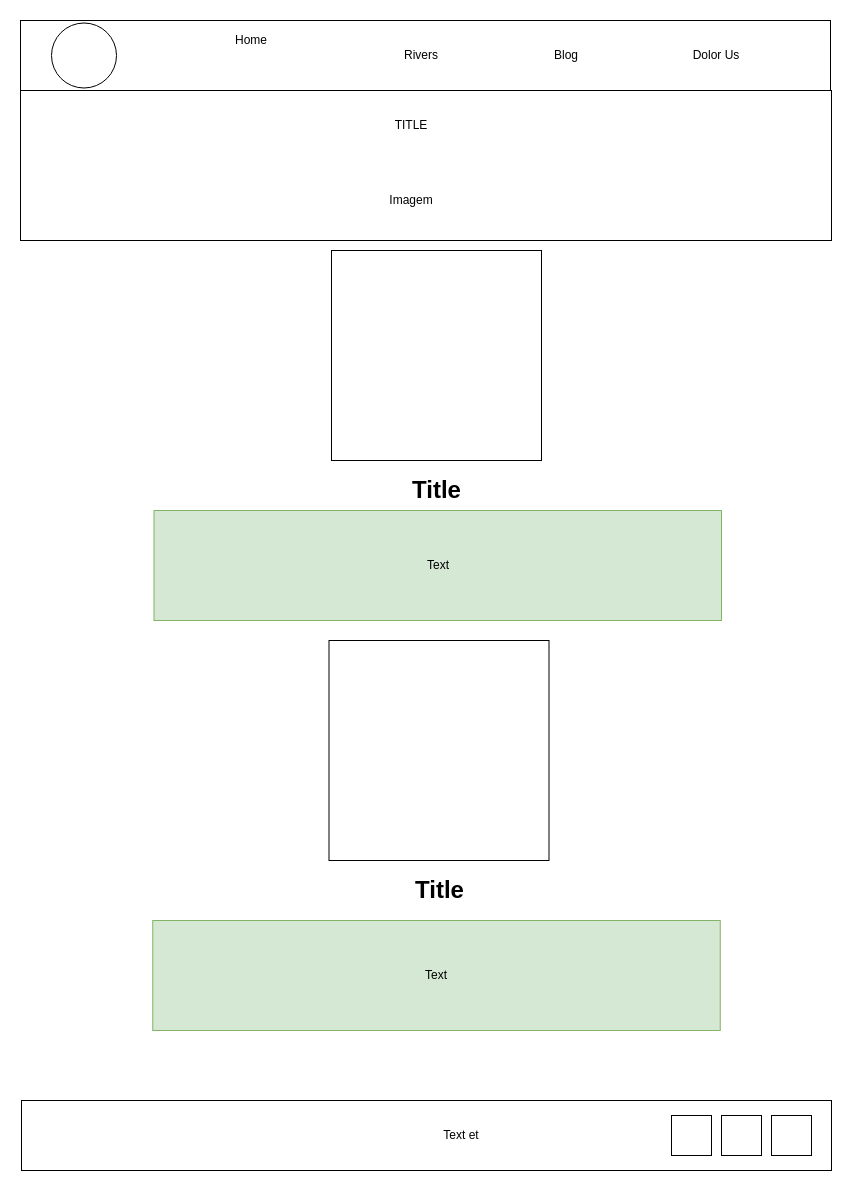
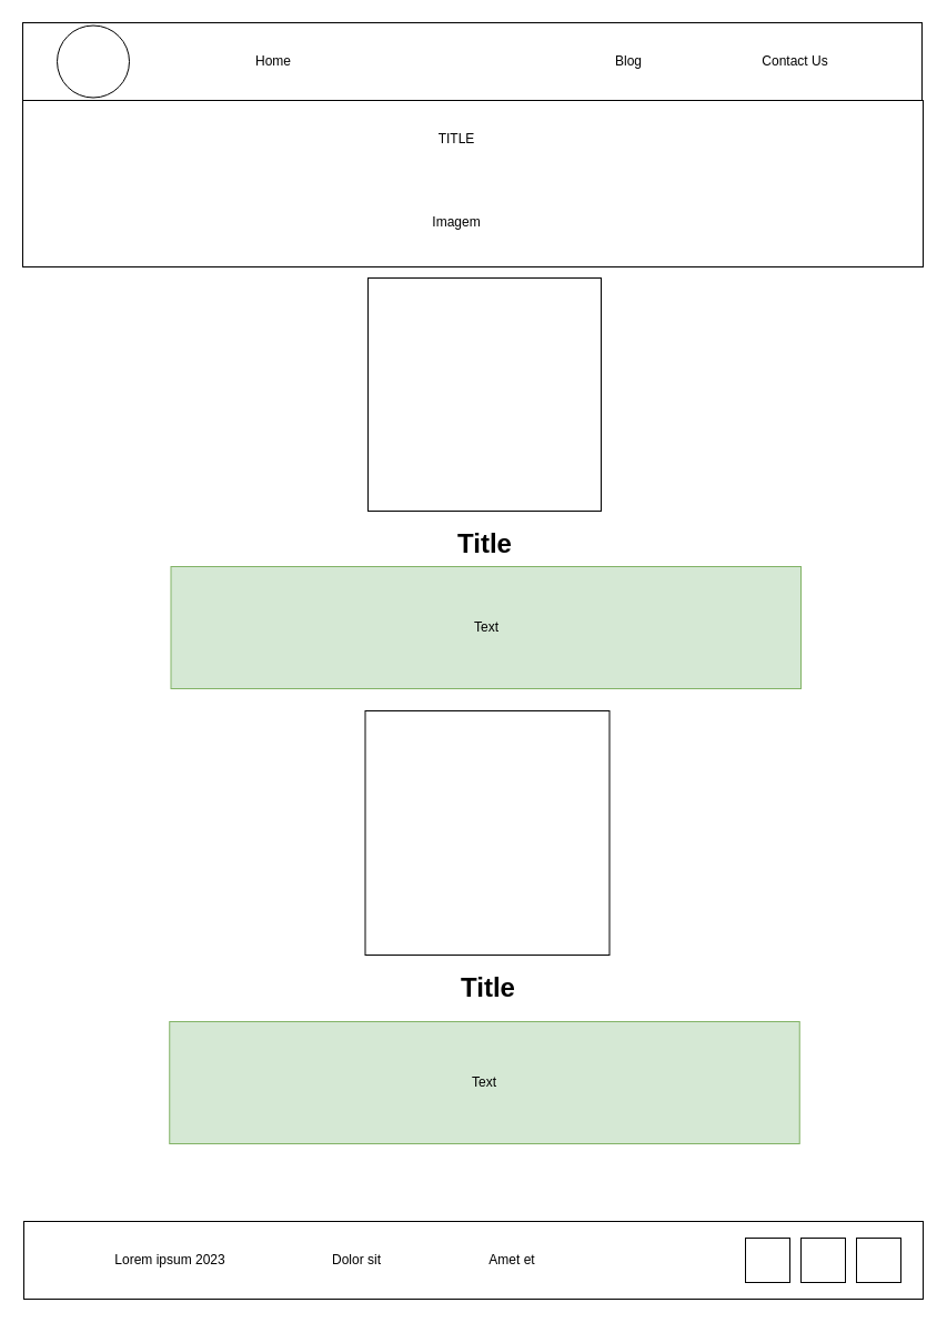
  <mxCell id="0" />
  <mxCell id="1" parent="0" />
  <mxCell id="2" value="" style="rounded=0;whiteSpace=wrap;html=1;" vertex="1" parent="1"><mxGeometry x="20" y="20" width="810" height="70" as="geometry" /></mxCell>
  <mxCell id="3" value="" style="ellipse;whiteSpace=wrap;html=1;aspect=fixed;" vertex="1" parent="1"><mxGeometry x="51" y="22.5" width="65" height="65" as="geometry" /></mxCell>
- <mxCell id="4" value="Home" style="text;html=1;strokeColor=none;fillColor=none;align=center;verticalAlign=middle;whiteSpace=wrap;rounded=0;" vertex="1" parent="1"><mxGeometry x="206" y="25" width="90" height="30" as="geometry" /></mxCell>
- <mxCell id="5" value="Rivers" style="text;html=1;strokeColor=none;fillColor=none;align=center;verticalAlign=middle;whiteSpace=wrap;rounded=0;" vertex="1" parent="1"><mxGeometry x="361" y="40" width="120" height="30" as="geometry" /></mxCell>
+ <mxCell id="4" value="Home" style="text;html=1;strokeColor=none;fillColor=none;align=center;verticalAlign=middle;whiteSpace=wrap;rounded=0;" vertex="1" parent="1"><mxGeometry x="201" y="40" width="90" height="30" as="geometry" /></mxCell>
  <mxCell id="6" value="Blog" style="text;html=1;strokeColor=none;fillColor=none;align=center;verticalAlign=middle;whiteSpace=wrap;rounded=0;" vertex="1" parent="1"><mxGeometry x="491" y="40" width="150" height="30" as="geometry" /></mxCell>
- <mxCell id="7" value="Dolor Us" style="text;html=1;strokeColor=none;fillColor=none;align=center;verticalAlign=middle;whiteSpace=wrap;rounded=0;" vertex="1" parent="1"><mxGeometry x="641" y="40" width="150" height="30" as="geometry" /></mxCell>
+ <mxCell id="7" value="Contact Us" style="text;html=1;strokeColor=none;fillColor=none;align=center;verticalAlign=middle;whiteSpace=wrap;rounded=0;" vertex="1" parent="1"><mxGeometry x="641" y="40" width="150" height="30" as="geometry" /></mxCell>
  <mxCell id="8" value="" style="rounded=0;whiteSpace=wrap;html=1;" vertex="1" parent="1"><mxGeometry x="20" y="90" width="811" height="150" as="geometry" /></mxCell>
  <mxCell id="9" value="TITLE" style="text;html=1;strokeColor=none;fillColor=none;align=center;verticalAlign=middle;whiteSpace=wrap;rounded=0;" vertex="1" parent="1"><mxGeometry x="381" y="110" width="60" height="30" as="geometry" /></mxCell>
  <mxCell id="10" value="Imagem" style="text;html=1;strokeColor=none;fillColor=none;align=center;verticalAlign=middle;whiteSpace=wrap;rounded=0;" vertex="1" parent="1"><mxGeometry x="381" y="185" width="60" height="30" as="geometry" /></mxCell>
  <mxCell id="11" value="" style="whiteSpace=wrap;html=1;aspect=fixed;" vertex="1" parent="1"><mxGeometry x="331" y="250" width="210" height="210" as="geometry" /></mxCell>
  <mxCell id="12" value="Text" style="text;html=1;strokeColor=#82b366;fillColor=#d5e8d4;align=center;verticalAlign=middle;whiteSpace=wrap;rounded=0;" vertex="1" parent="1"><mxGeometry x="153.5" y="510" width="567.5" height="110" as="geometry" /></mxCell>
  <mxCell id="13" value="Title" style="text;strokeColor=none;fillColor=none;html=1;fontSize=24;fontStyle=1;verticalAlign=middle;align=center;" vertex="1" parent="1"><mxGeometry x="386" y="470" width="100" height="40" as="geometry" /></mxCell>
  <mxCell id="14" value="" style="whiteSpace=wrap;html=1;aspect=fixed;" vertex="1" parent="1"><mxGeometry x="328.5" y="640" width="220" height="220" as="geometry" /></mxCell>
  <mxCell id="15" value="Title" style="text;strokeColor=none;fillColor=none;html=1;fontSize=24;fontStyle=1;verticalAlign=middle;align=center;" vertex="1" parent="1"><mxGeometry x="388.5" y="870" width="100" height="40" as="geometry" /></mxCell>
  <mxCell id="16" value="" style="rounded=0;whiteSpace=wrap;html=1;" vertex="1" parent="1"><mxGeometry x="21" y="1100" width="810" height="70" as="geometry" /></mxCell>
- <mxCell id="19" value="Text et" style="text;html=1;strokeColor=none;fillColor=none;align=center;verticalAlign=middle;whiteSpace=wrap;rounded=0;" vertex="1" parent="1"><mxGeometry x="431" y="1120" width="60" height="30" as="geometry" /></mxCell>
+ <mxCell id="17" value="Lorem ipsum 2023" style="text;html=1;strokeColor=none;fillColor=none;align=center;verticalAlign=middle;whiteSpace=wrap;rounded=0;" vertex="1" parent="1"><mxGeometry x="53.5" y="1120" width="197.5" height="30" as="geometry" /></mxCell>
+ <mxCell id="18" value="Dolor sit" style="text;html=1;strokeColor=none;fillColor=none;align=center;verticalAlign=middle;whiteSpace=wrap;rounded=0;" vertex="1" parent="1"><mxGeometry x="291" y="1120" width="60" height="30" as="geometry" /></mxCell>
+ <mxCell id="19" value="Amet et" style="text;html=1;strokeColor=none;fillColor=none;align=center;verticalAlign=middle;whiteSpace=wrap;rounded=0;" vertex="1" parent="1"><mxGeometry x="431" y="1120" width="60" height="30" as="geometry" /></mxCell>
  <mxCell id="20" value="" style="whiteSpace=wrap;html=1;aspect=fixed;" vertex="1" parent="1"><mxGeometry x="771" y="1115" width="40" height="40" as="geometry" /></mxCell>
  <mxCell id="21" value="" style="whiteSpace=wrap;html=1;aspect=fixed;" vertex="1" parent="1"><mxGeometry x="671" y="1115" width="40" height="40" as="geometry" /></mxCell>
  <mxCell id="22" value="" style="whiteSpace=wrap;html=1;aspect=fixed;" vertex="1" parent="1"><mxGeometry x="721" y="1115" width="40" height="40" as="geometry" /></mxCell>
  <mxCell id="23" value="Text" style="text;html=1;strokeColor=#82b366;fillColor=#d5e8d4;align=center;verticalAlign=middle;whiteSpace=wrap;rounded=0;" vertex="1" parent="1"><mxGeometry x="152.25" y="920" width="567.5" height="110" as="geometry" /></mxCell>
